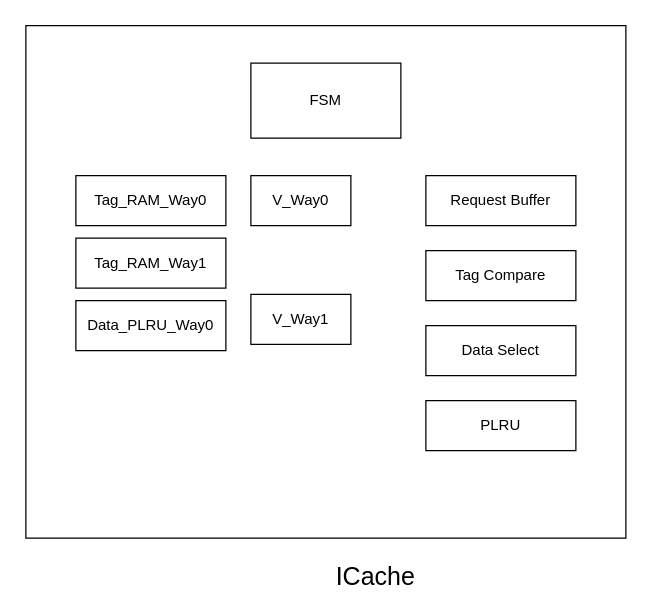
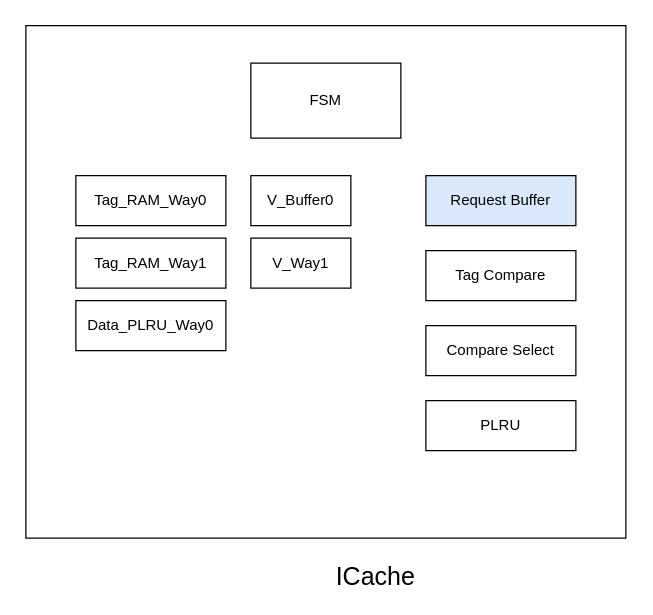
  <mxCell id="0" />
  <mxCell id="1" parent="0" />
  <mxCell id="2" value="" style="rounded=0;whiteSpace=wrap;html=1;" vertex="1" parent="1"><mxGeometry x="20" y="20" width="480" height="410" as="geometry" /></mxCell>
  <mxCell id="3" value="&lt;font style=&quot;font-size: 20px&quot;&gt;ICache&lt;/font&gt;" style="text;html=1;strokeColor=none;fillColor=none;align=center;verticalAlign=middle;whiteSpace=wrap;rounded=0;" vertex="1" parent="1"><mxGeometry x="280" y="450" width="40" height="20" as="geometry" /></mxCell>
  <mxCell id="4" value="FSM" style="rounded=0;whiteSpace=wrap;html=1;" vertex="1" parent="1"><mxGeometry x="200" y="50" width="120" height="60" as="geometry" /></mxCell>
  <mxCell id="5" value="Tag_RAM_Way0" style="rounded=0;whiteSpace=wrap;html=1;" vertex="1" parent="1"><mxGeometry x="60" y="140" width="120" height="40" as="geometry" /></mxCell>
  <mxCell id="6" value="Tag_RAM_Way1&lt;span style=&quot;color: rgba(0 , 0 , 0 , 0) ; font-family: monospace ; font-size: 0px&quot;&gt;%3CmxGraphModel%3E%3Croot%3E%3CmxCell%20id%3D%220%22%2F%3E%3CmxCell%20id%3D%221%22%20parent%3D%220%22%2F%3E%3CmxCell%20id%3D%222%22%20value%3D%22Tag_RAM_Way0%22%20style%3D%22rounded%3D0%3BwhiteSpace%3Dwrap%3Bhtml%3D1%3B%22%20vertex%3D%221%22%20parent%3D%221%22%3E%3CmxGeometry%20x%3D%22200%22%20y%3D%22170%22%20width%3D%22120%22%20height%3D%2240%22%20as%3D%22geometry%22%2F%3E%3C%2FmxCell%3E%3C%2Froot%3E%3C%2FmxGraphModel%3E&lt;/span&gt;" style="rounded=0;whiteSpace=wrap;html=1;" vertex="1" parent="1"><mxGeometry x="60" y="190" width="120" height="40" as="geometry" /></mxCell>
  <mxCell id="7" value="Data_PLRU_Way0" style="rounded=0;whiteSpace=wrap;html=1;" vertex="1" parent="1"><mxGeometry x="60" y="240" width="120" height="40" as="geometry" /></mxCell>
- <mxCell id="8" value="V_Way0" style="rounded=0;whiteSpace=wrap;html=1;" vertex="1" parent="1"><mxGeometry x="200" y="140" width="80" height="40" as="geometry" /></mxCell>
- <mxCell id="9" value="V_Way1" style="rounded=0;whiteSpace=wrap;html=1;" vertex="1" parent="1"><mxGeometry x="200" y="235" width="80" height="40" as="geometry" /></mxCell>
- <mxCell id="10" value="Request Buffer" style="rounded=0;whiteSpace=wrap;html=1;" vertex="1" parent="1"><mxGeometry x="340" y="140" width="120" height="40" as="geometry" /></mxCell>
+ <mxCell id="8" value="V_Buffer0" style="rounded=0;whiteSpace=wrap;html=1;" vertex="1" parent="1"><mxGeometry x="200" y="140" width="80" height="40" as="geometry" /></mxCell>
+ <mxCell id="9" value="V_Way1" style="rounded=0;whiteSpace=wrap;html=1;" vertex="1" parent="1"><mxGeometry x="200" y="190" width="80" height="40" as="geometry" /></mxCell>
+ <mxCell id="10" value="Request Buffer" style="rounded=0;whiteSpace=wrap;html=1;fillColor=#dae8fc;" vertex="1" parent="1"><mxGeometry x="340" y="140" width="120" height="40" as="geometry" /></mxCell>
  <mxCell id="11" value="Tag Compare" style="rounded=0;whiteSpace=wrap;html=1;" vertex="1" parent="1"><mxGeometry x="340" y="200" width="120" height="40" as="geometry" /></mxCell>
- <mxCell id="12" value="Data Select" style="rounded=0;whiteSpace=wrap;html=1;" vertex="1" parent="1"><mxGeometry x="340" y="260" width="120" height="40" as="geometry" /></mxCell>
+ <mxCell id="12" value="Compare Select" style="rounded=0;whiteSpace=wrap;html=1;" vertex="1" parent="1"><mxGeometry x="340" y="260" width="120" height="40" as="geometry" /></mxCell>
  <mxCell id="13" value="PLRU" style="rounded=0;whiteSpace=wrap;html=1;" vertex="1" parent="1"><mxGeometry x="340" y="320" width="120" height="40" as="geometry" /></mxCell>
